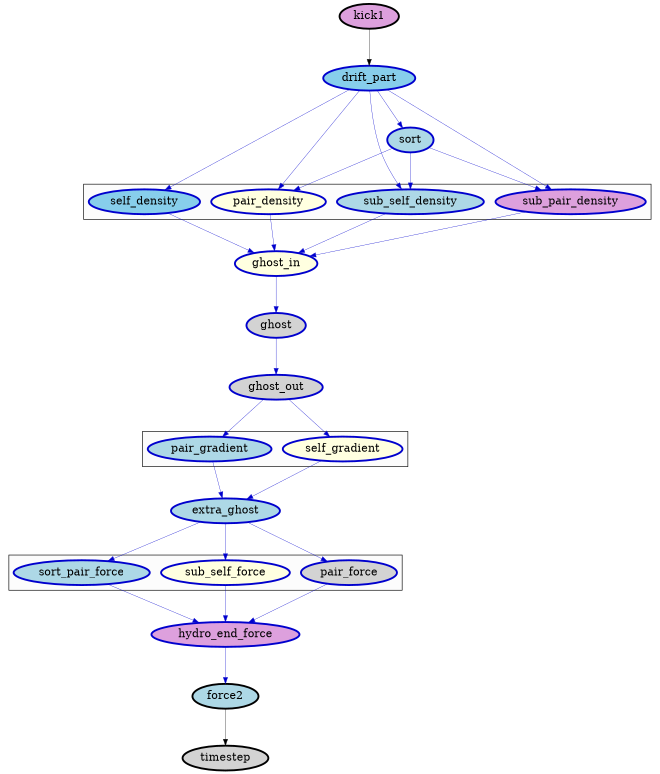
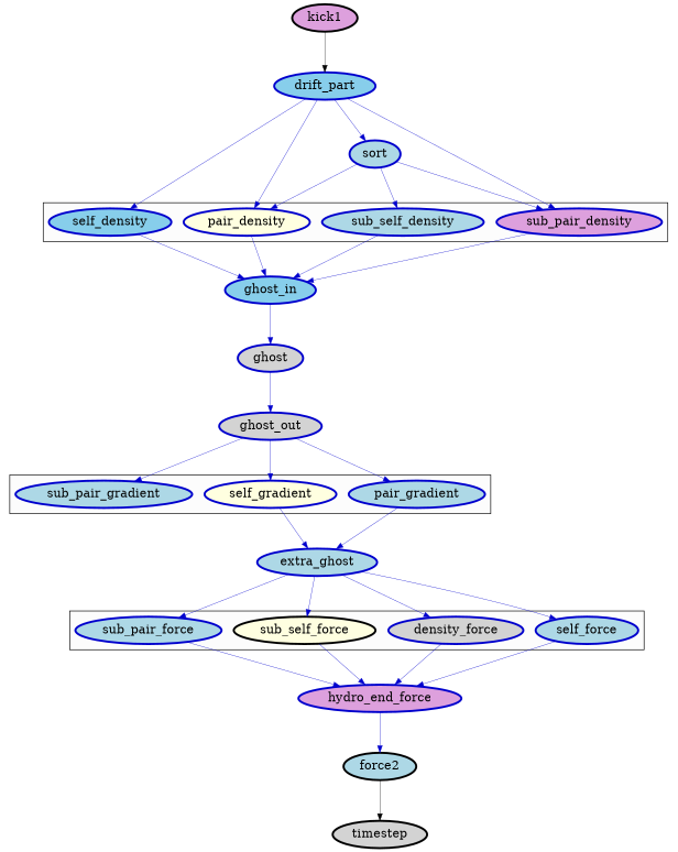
  digraph {
    compound=true
    ranksep=0.8
    node [color=blue3 fillcolor=lightblue fontsize=18 nodesep=0.15 penwidth=3. style=filled]
    edge [color=blue3 fontcolor=blue3 fontsize=12 penwidth=0.5]
    self_density [fillcolor=skyblue]
    pair_density [fillcolor=lightyellow]
    sub_self_density
    sub_pair_density [fillcolor=plum]
-   pair_force [fillcolor=lightgrey]
-   sub_self_force [fillcolor=lightyellow]
-   sub_pair_force [label=sort_pair_force]
+   self_force
+   pair_force [fillcolor=lightgrey label=density_force]
+   sub_self_force [color=black fillcolor=lightyellow]
+   sub_pair_force
    self_gradient [fillcolor=lightyellow]
    pair_gradient
-   ghost_in [fillcolor=lightyellow]
+   sub_pair_gradient
+   ghost_in [fillcolor=skyblue]
    hydro_end_force [fillcolor=plum]
    extra_ghost
    sort
    ghost [fillcolor=lightgrey]
    n17 [color=black label=force2]
    ghost_out [fillcolor=lightgrey]
    drift_part [fillcolor=skyblue]
    timestep [color=black fillcolor=lightgrey]
    kick1 [color=black fillcolor=plum]
    subgraph cluster_1 {
      bgcolor=grey99
      self_density
      pair_density
      sub_self_density
      sub_pair_density
    }
    subgraph cluster_2 {
      bgcolor=grey99
+     self_force
      pair_force
      sub_self_force
      sub_pair_force
    }
    subgraph cluster_3 {
      bgcolor=grey99
      self_gradient
      pair_gradient
+     sub_pair_gradient
    }
    self_density -> ghost_in
    pair_density -> ghost_in
    sub_self_density -> ghost_in
    sub_pair_density -> ghost_in
+   self_force -> hydro_end_force
    pair_force -> hydro_end_force
    sub_self_force -> hydro_end_force
    sub_pair_force -> hydro_end_force
    self_gradient -> extra_ghost
    pair_gradient -> extra_ghost
    ghost_in -> ghost
    hydro_end_force -> n17
+   extra_ghost -> self_force
    extra_ghost -> pair_force
    extra_ghost -> sub_self_force
    extra_ghost -> sub_pair_force
    sort -> pair_density
    sort -> sub_self_density
    sort -> sub_pair_density
    ghost -> ghost_out
    n17 -> timestep [color=black fontcolor=black]
    ghost_out -> self_gradient
    ghost_out -> pair_gradient
+   ghost_out -> sub_pair_gradient
    drift_part -> self_density
    drift_part -> pair_density
-   drift_part -> sub_self_density
    drift_part -> sub_pair_density
    drift_part -> sort
    kick1 -> drift_part [color=black fontcolor=black]
  }
